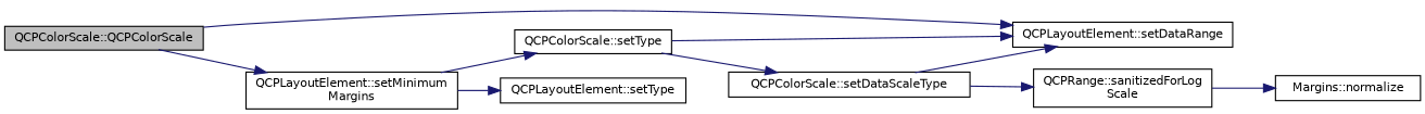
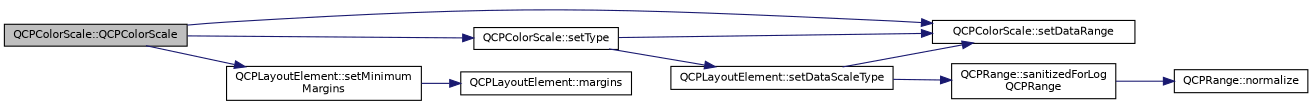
  digraph {
    rankdir=LR
    node [color=black fillcolor=white fontname=Helvetica fontsize=10 shape=record style=filled]
    edge [color=midnightblue fontname=Helvetica fontsize=10 labelfontname=Helvetica labelfontsize=10 style=solid]
    n1 [fillcolor=grey75 fontcolor=black height=0.2 label="QCPColorScale::QCPColorScale" width=0.4]
-   n2 [height=0.2 label="QCPLayoutElement::setDataRange" width=0.4]
+   n2 [height=0.2 label="QCPColorScale::setDataRange" width=0.4]
    n3 [height=0.2 label="QCPLayoutElement::setMinimum\lMargins" width=0.4]
    n4 [height=0.2 label="QCPColorScale::setType" width=0.4]
-   n5 [height=0.2 label="QCPLayoutElement::setType" width=0.4]
-   n6 [height=0.2 label="QCPColorScale::setDataScaleType" width=0.4]
-   n7 [height=0.2 label="QCPRange::sanitizedForLog\lScale" width=0.4]
-   n8 [height=0.2 label="Margins::normalize" width=0.4]
+   n5 [height=0.2 label="QCPLayoutElement::margins" width=0.4]
+   n6 [height=0.2 label="QCPLayoutElement::setDataScaleType" width=0.4]
+   n7 [height=0.2 label="QCPRange::sanitizedForLog\lQCPRange" width=0.4]
+   n8 [height=0.2 label="QCPRange::normalize" width=0.4]
    n1 -> n2
    n1 -> n3
-   n3 -> n4
+   n1 -> n4
    n3 -> n5
    n4 -> n2
    n4 -> n6
    n6 -> n2
    n6 -> n7
    n7 -> n8
  }
